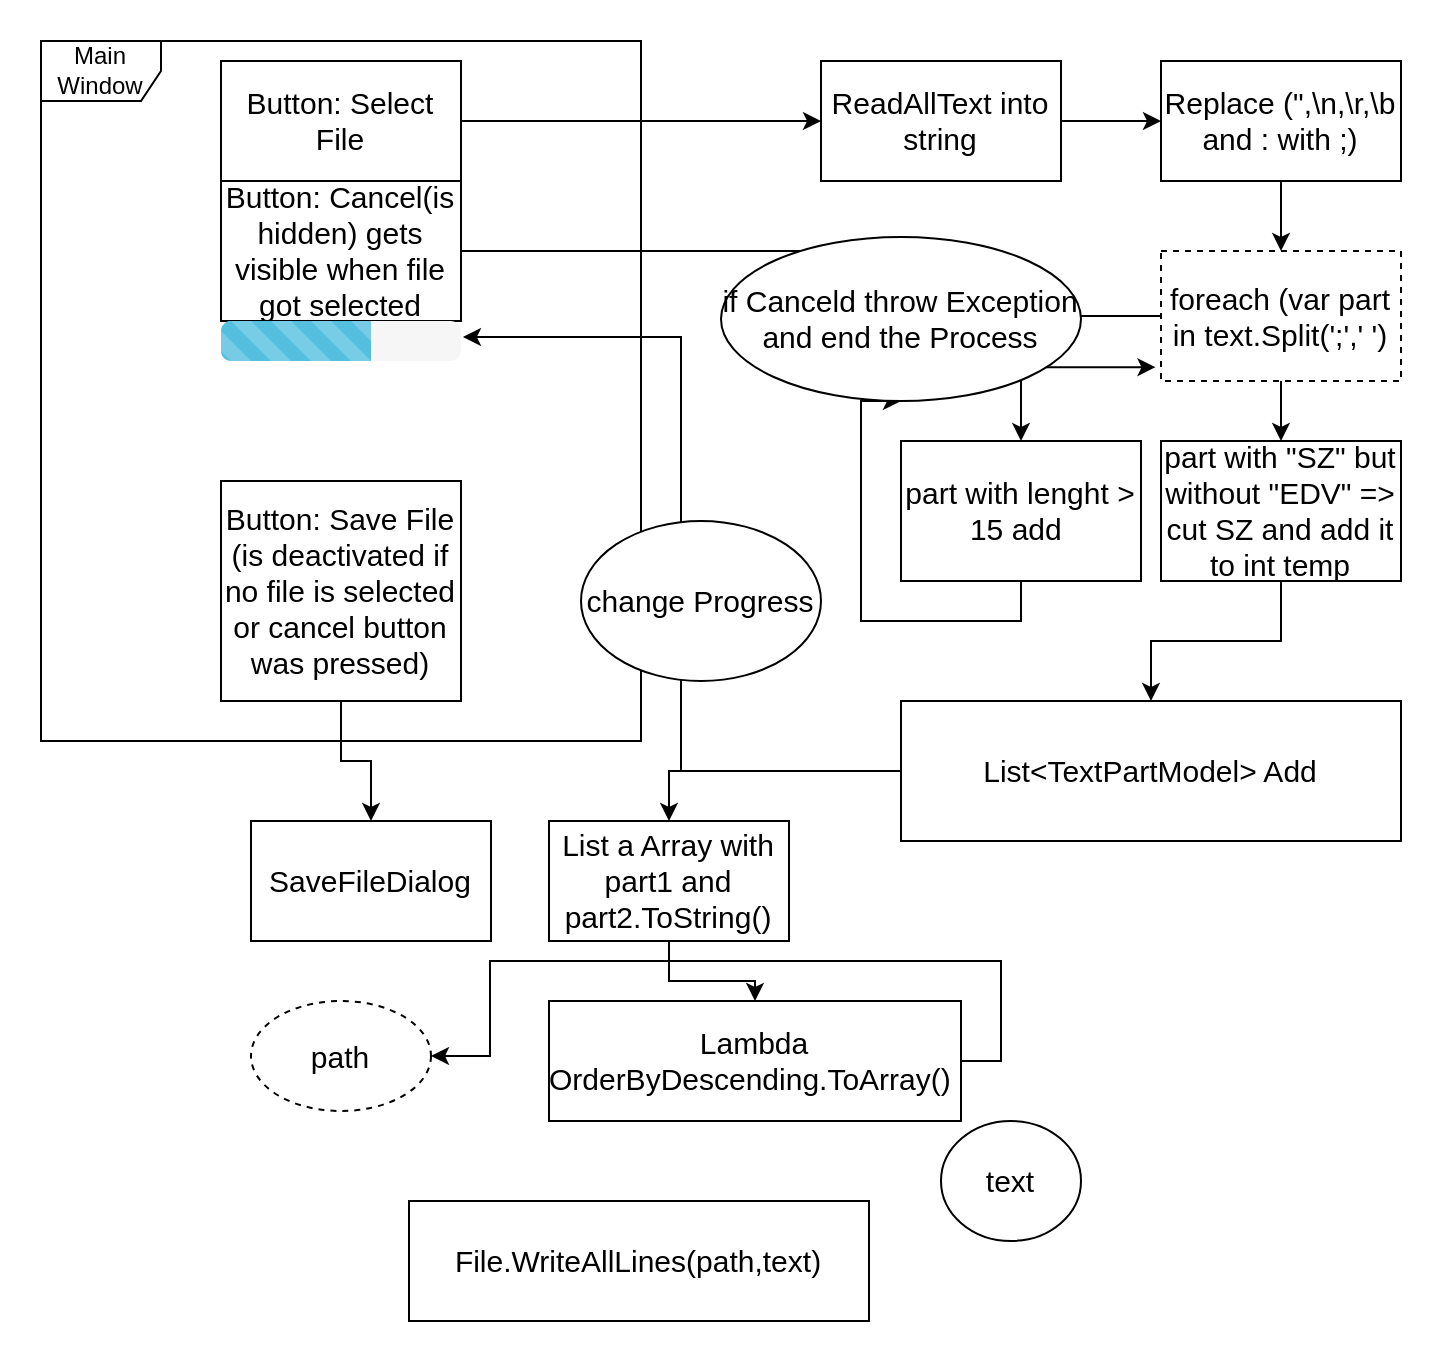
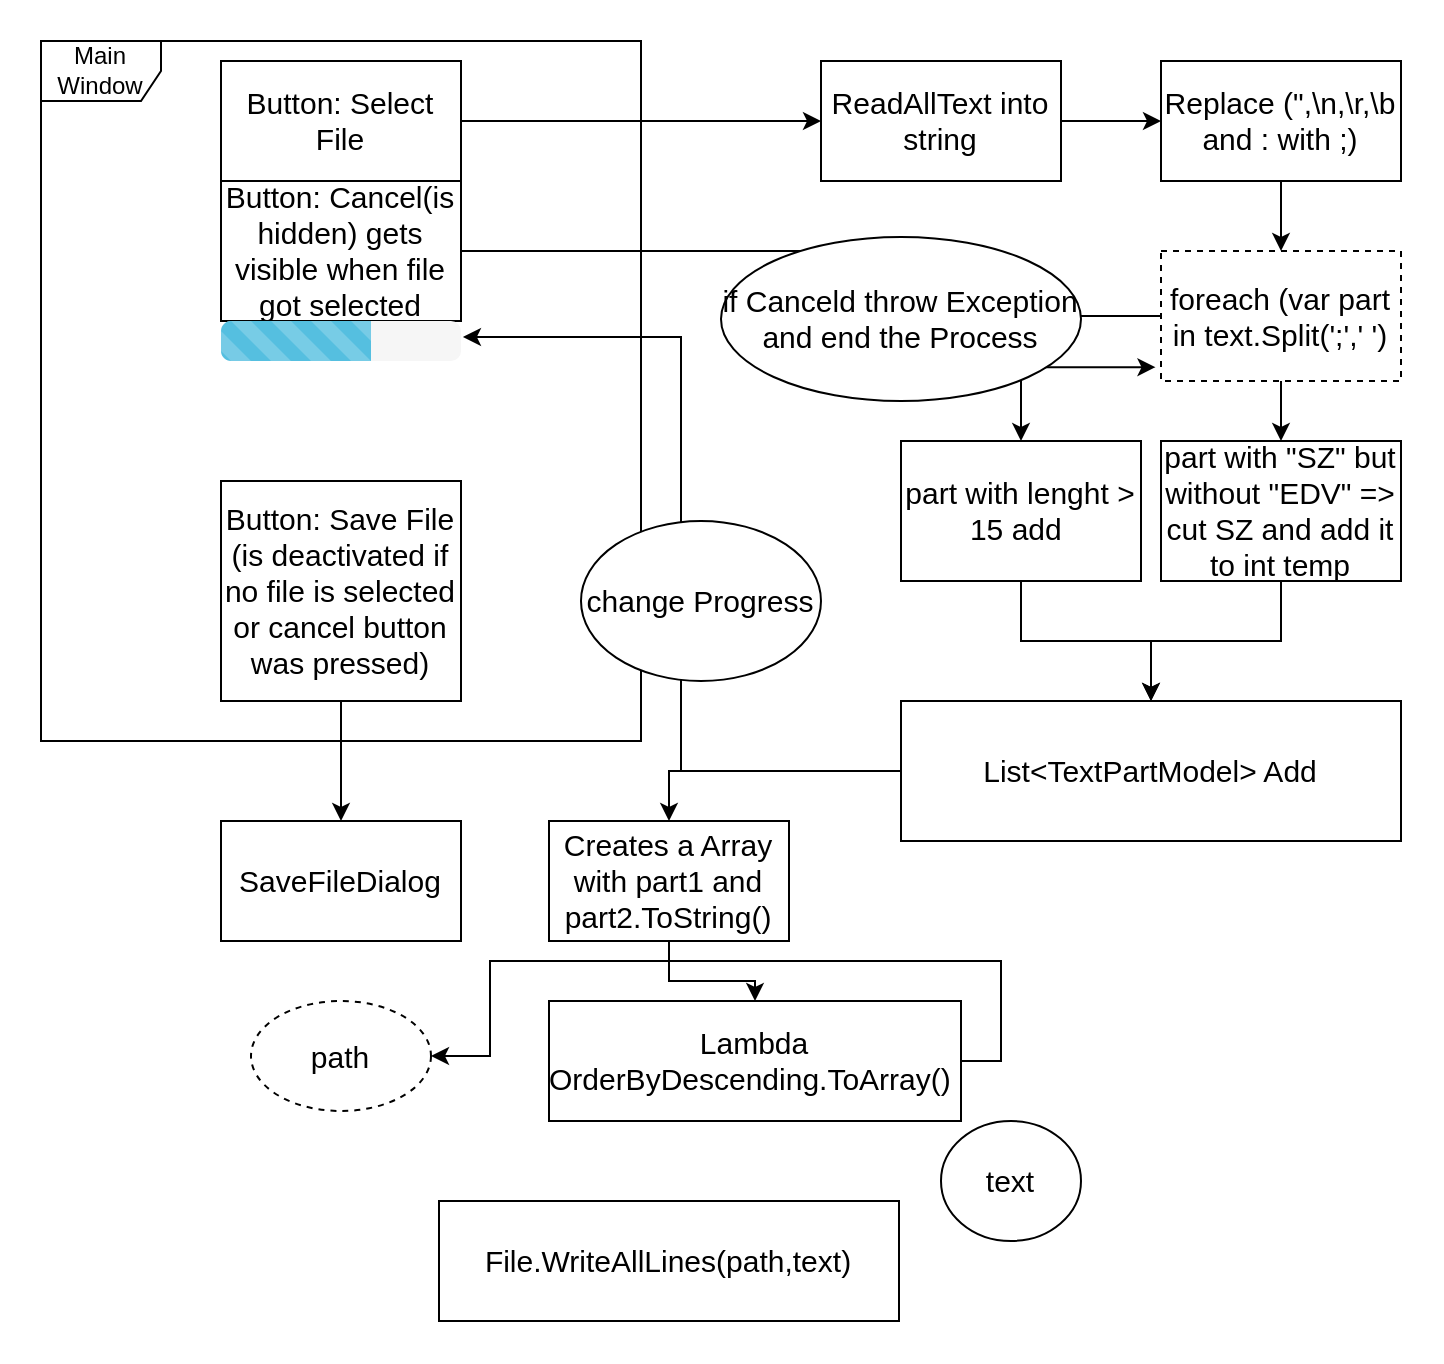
  <mxCell id="0" />
  <mxCell id="1" parent="0" />
  <mxCell id="2" value="Main Window" style="shape=umlFrame;whiteSpace=wrap;html=1;" parent="1" vertex="1"><mxGeometry x="20" y="20" width="300" height="350" as="geometry" /></mxCell>
  <mxCell id="3" style="edgeStyle=orthogonalEdgeStyle;rounded=0;orthogonalLoop=1;jettySize=auto;html=1;entryX=0;entryY=0.5;entryDx=0;entryDy=0;" parent="1" source="4" target="10" edge="1"><mxGeometry relative="1" as="geometry"><mxPoint x="410" y="60" as="targetPoint" /></mxGeometry></mxCell>
  <mxCell id="4" value="&lt;font style=&quot;font-size: 15px;&quot;&gt;Button: Select File&lt;/font&gt;" style="rounded=0;whiteSpace=wrap;html=1;" parent="1" vertex="1"><mxGeometry x="110" y="30" width="120" height="60" as="geometry" /></mxCell>
  <mxCell id="5" style="edgeStyle=orthogonalEdgeStyle;rounded=0;orthogonalLoop=1;jettySize=auto;html=1;fontSize=15;" parent="1" source="6" target="26" edge="1"><mxGeometry relative="1" as="geometry" /></mxCell>
  <mxCell id="6" value="&lt;font style=&quot;font-size: 15px;&quot;&gt;Button: Save File (is deactivated if no file is selected or cancel button was pressed)&lt;/font&gt;" style="rounded=0;whiteSpace=wrap;html=1;" parent="1" vertex="1"><mxGeometry x="110" y="240" width="120" height="110" as="geometry" /></mxCell>
  <mxCell id="7" style="edgeStyle=orthogonalEdgeStyle;rounded=0;orthogonalLoop=1;jettySize=auto;html=1;entryX=-0.023;entryY=0.894;entryDx=0;entryDy=0;entryPerimeter=0;fontSize=15;" parent="1" source="8" target="17" edge="1"><mxGeometry relative="1" as="geometry" /></mxCell>
  <mxCell id="8" value="&lt;font style=&quot;font-size: 15px;&quot;&gt;Button: Cancel(is hidden) gets visible when file got selected&lt;/font&gt;" style="rounded=0;whiteSpace=wrap;html=1;" parent="1" vertex="1"><mxGeometry x="110" y="90" width="120" height="70" as="geometry" /></mxCell>
  <mxCell id="9" style="edgeStyle=orthogonalEdgeStyle;rounded=0;orthogonalLoop=1;jettySize=auto;html=1;" parent="1" source="10" target="12" edge="1"><mxGeometry relative="1" as="geometry" /></mxCell>
  <mxCell id="10" value="&lt;font style=&quot;font-size: 15px;&quot;&gt;ReadAllText into string&lt;/font&gt;" style="rounded=0;whiteSpace=wrap;html=1;strokeColor=default;" parent="1" vertex="1"><mxGeometry x="410" y="30" width="120" height="60" as="geometry" /></mxCell>
  <mxCell id="11" style="edgeStyle=orthogonalEdgeStyle;rounded=0;orthogonalLoop=1;jettySize=auto;html=1;fontSize=15;" parent="1" source="12" target="17" edge="1"><mxGeometry relative="1" as="geometry" /></mxCell>
  <mxCell id="12" value="&lt;font style=&quot;font-size: 15px;&quot;&gt;Replace (&quot;,\n,\r,\b and : with ;)&lt;/font&gt;" style="rounded=0;whiteSpace=wrap;html=1;strokeColor=default;" parent="1" vertex="1"><mxGeometry x="580" y="30" width="120" height="60" as="geometry" /></mxCell>
  <mxCell id="13" value="" style="html=1;shadow=0;dashed=0;shape=mxgraph.bootstrap.rrect;rSize=5;strokeColor=none;fillColor=#f6f6f6;whiteSpace=wrap;fontSize=15;" parent="1" vertex="1"><mxGeometry x="110" y="160" width="120" height="20" as="geometry" /></mxCell>
  <mxCell id="14" value="" style="html=1;shadow=0;dashed=0;shape=mxgraph.bootstrap.leftButtonStriped;fillColor=#55BFE0;fontColor=#FFFFFF;whiteSpace=wrap;fontSize=15;strokeColor=default;strokeWidth=1;" parent="13" vertex="1"><mxGeometry width="75" height="20" as="geometry" /></mxCell>
  <mxCell id="15" style="edgeStyle=orthogonalEdgeStyle;rounded=0;orthogonalLoop=1;jettySize=auto;html=1;entryX=0.5;entryY=0;entryDx=0;entryDy=0;fontSize=15;" parent="1" source="17" target="19" edge="1"><mxGeometry relative="1" as="geometry" /></mxCell>
  <mxCell id="16" style="edgeStyle=orthogonalEdgeStyle;rounded=0;orthogonalLoop=1;jettySize=auto;html=1;entryX=0.5;entryY=0;entryDx=0;entryDy=0;fontSize=15;" parent="1" source="17" target="21" edge="1"><mxGeometry relative="1" as="geometry" /></mxCell>
  <mxCell id="17" value="foreach (var part in text.Split(';',' ')" style="rounded=0;whiteSpace=wrap;html=1;fontSize=15;strokeColor=default;strokeWidth=1;dashed=1;" parent="1" vertex="1"><mxGeometry x="580" y="125" width="120" height="65" as="geometry" /></mxCell>
  <mxCell id="18" style="edgeStyle=orthogonalEdgeStyle;rounded=0;orthogonalLoop=1;jettySize=auto;html=1;entryX=0.5;entryY=0;entryDx=0;entryDy=0;fontSize=15;" parent="1" source="19" target="24" edge="1"><mxGeometry relative="1" as="geometry" /></mxCell>
  <mxCell id="19" value="part with &quot;SZ&quot; but without &quot;EDV&quot; =&amp;gt; cut SZ and add it to int temp" style="rounded=0;whiteSpace=wrap;html=1;fontSize=15;strokeColor=default;strokeWidth=1;" parent="1" vertex="1"><mxGeometry x="580" y="220" width="120" height="70" as="geometry" /></mxCell>
- <mxCell id="20" style="edgeStyle=orthogonalEdgeStyle;rounded=0;orthogonalLoop=1;jettySize=auto;html=1;exitX=0.5;exitY=1;exitDx=0;exitDy=0;fontSize=15;" parent="1" source="21" target="25" edge="1"><mxGeometry relative="1" as="geometry" /></mxCell>
+ <mxCell id="20" style="edgeStyle=orthogonalEdgeStyle;rounded=0;orthogonalLoop=1;jettySize=auto;html=1;exitX=0.5;exitY=1;exitDx=0;exitDy=0;entryX=0.5;entryY=0;entryDx=0;entryDy=0;fontSize=15;" parent="1" source="21" target="24" edge="1"><mxGeometry relative="1" as="geometry" /></mxCell>
  <mxCell id="21" value="part with lenght &amp;gt; 15 add&amp;nbsp;" style="rounded=0;whiteSpace=wrap;html=1;fontSize=15;strokeColor=default;strokeWidth=1;" parent="1" vertex="1"><mxGeometry x="450" y="220" width="120" height="70" as="geometry" /></mxCell>
  <mxCell id="22" style="edgeStyle=orthogonalEdgeStyle;rounded=0;orthogonalLoop=1;jettySize=auto;html=1;entryX=0.5;entryY=0;entryDx=0;entryDy=0;fontSize=15;" parent="1" source="24" target="28" edge="1"><mxGeometry relative="1" as="geometry" /></mxCell>
  <mxCell id="23" style="edgeStyle=orthogonalEdgeStyle;rounded=0;orthogonalLoop=1;jettySize=auto;html=1;entryX=1.008;entryY=0.4;entryDx=0;entryDy=0;entryPerimeter=0;fontSize=15;" parent="1" source="24" target="13" edge="1"><mxGeometry relative="1" as="geometry" /></mxCell>
  <mxCell id="24" value="List&amp;lt;TextPartModel&amp;gt; Add" style="rounded=0;whiteSpace=wrap;html=1;fontSize=15;strokeColor=default;strokeWidth=1;" parent="1" vertex="1"><mxGeometry x="450" y="350" width="250" height="70" as="geometry" /></mxCell>
  <mxCell id="25" value="if Canceld throw Exception and end the Process" style="ellipse;whiteSpace=wrap;html=1;fontSize=15;strokeColor=default;strokeWidth=1;" parent="1" vertex="1"><mxGeometry x="360" y="118" width="180" height="82" as="geometry" /></mxCell>
- <mxCell id="26" value="SaveFileDialog" style="rounded=0;whiteSpace=wrap;html=1;fontSize=15;strokeColor=default;strokeWidth=1;" parent="1" vertex="1"><mxGeometry x="125" y="410" width="120" height="60" as="geometry" /></mxCell>
+ <mxCell id="26" value="SaveFileDialog" style="rounded=0;whiteSpace=wrap;html=1;fontSize=15;strokeColor=default;strokeWidth=1;" parent="1" vertex="1"><mxGeometry x="110" y="410" width="120" height="60" as="geometry" /></mxCell>
  <mxCell id="27" style="edgeStyle=orthogonalEdgeStyle;rounded=0;orthogonalLoop=1;jettySize=auto;html=1;entryX=0.5;entryY=0;entryDx=0;entryDy=0;fontSize=15;" parent="1" source="28" target="30" edge="1"><mxGeometry relative="1" as="geometry" /></mxCell>
- <mxCell id="28" value="List a Array with part1 and part2.ToString()" style="rounded=0;whiteSpace=wrap;html=1;fontSize=15;strokeColor=default;strokeWidth=1;" parent="1" vertex="1"><mxGeometry x="274" y="410" width="120" height="60" as="geometry" /></mxCell>
+ <mxCell id="28" value="Creates a Array with part1 and part2.ToString()" style="rounded=0;whiteSpace=wrap;html=1;fontSize=15;strokeColor=default;strokeWidth=1;" parent="1" vertex="1"><mxGeometry x="274" y="410" width="120" height="60" as="geometry" /></mxCell>
  <mxCell id="29" style="edgeStyle=orthogonalEdgeStyle;rounded=0;orthogonalLoop=1;jettySize=auto;html=1;exitX=1;exitY=0.5;exitDx=0;exitDy=0;fontSize=15;" parent="1" source="30" target="32" edge="1"><mxGeometry relative="1" as="geometry" /></mxCell>
  <mxCell id="30" value="Lambda&lt;br&gt;OrderByDescending.ToArray()&amp;nbsp;" style="rounded=0;whiteSpace=wrap;html=1;fontSize=15;strokeColor=default;strokeWidth=1;" parent="1" vertex="1"><mxGeometry x="274" y="500" width="206" height="60" as="geometry" /></mxCell>
- <mxCell id="31" value="File.WriteAllLines(path,text)" style="rounded=0;whiteSpace=wrap;html=1;fontSize=15;strokeColor=default;strokeWidth=1;" parent="1" vertex="1"><mxGeometry x="204" y="600" width="230" height="60" as="geometry" /></mxCell>
+ <mxCell id="31" value="File.WriteAllLines(path,text)" style="rounded=0;whiteSpace=wrap;html=1;fontSize=15;strokeColor=default;strokeWidth=1;" parent="1" vertex="1"><mxGeometry x="219" y="600" width="230" height="60" as="geometry" /></mxCell>
  <mxCell id="32" value="path" style="ellipse;whiteSpace=wrap;html=1;fontSize=15;strokeColor=default;strokeWidth=1;dashed=1;" parent="1" vertex="1"><mxGeometry x="125" y="500" width="90" height="55" as="geometry" /></mxCell>
  <mxCell id="33" value="text" style="ellipse;whiteSpace=wrap;html=1;fontSize=15;strokeColor=default;strokeWidth=1;" parent="1" vertex="1"><mxGeometry x="470" y="560" width="70" height="60" as="geometry" /></mxCell>
  <mxCell id="34" value="change Progress" style="ellipse;whiteSpace=wrap;html=1;fontSize=15;strokeColor=default;strokeWidth=1;" parent="1" vertex="1"><mxGeometry x="290" y="260" width="120" height="80" as="geometry" /></mxCell>
